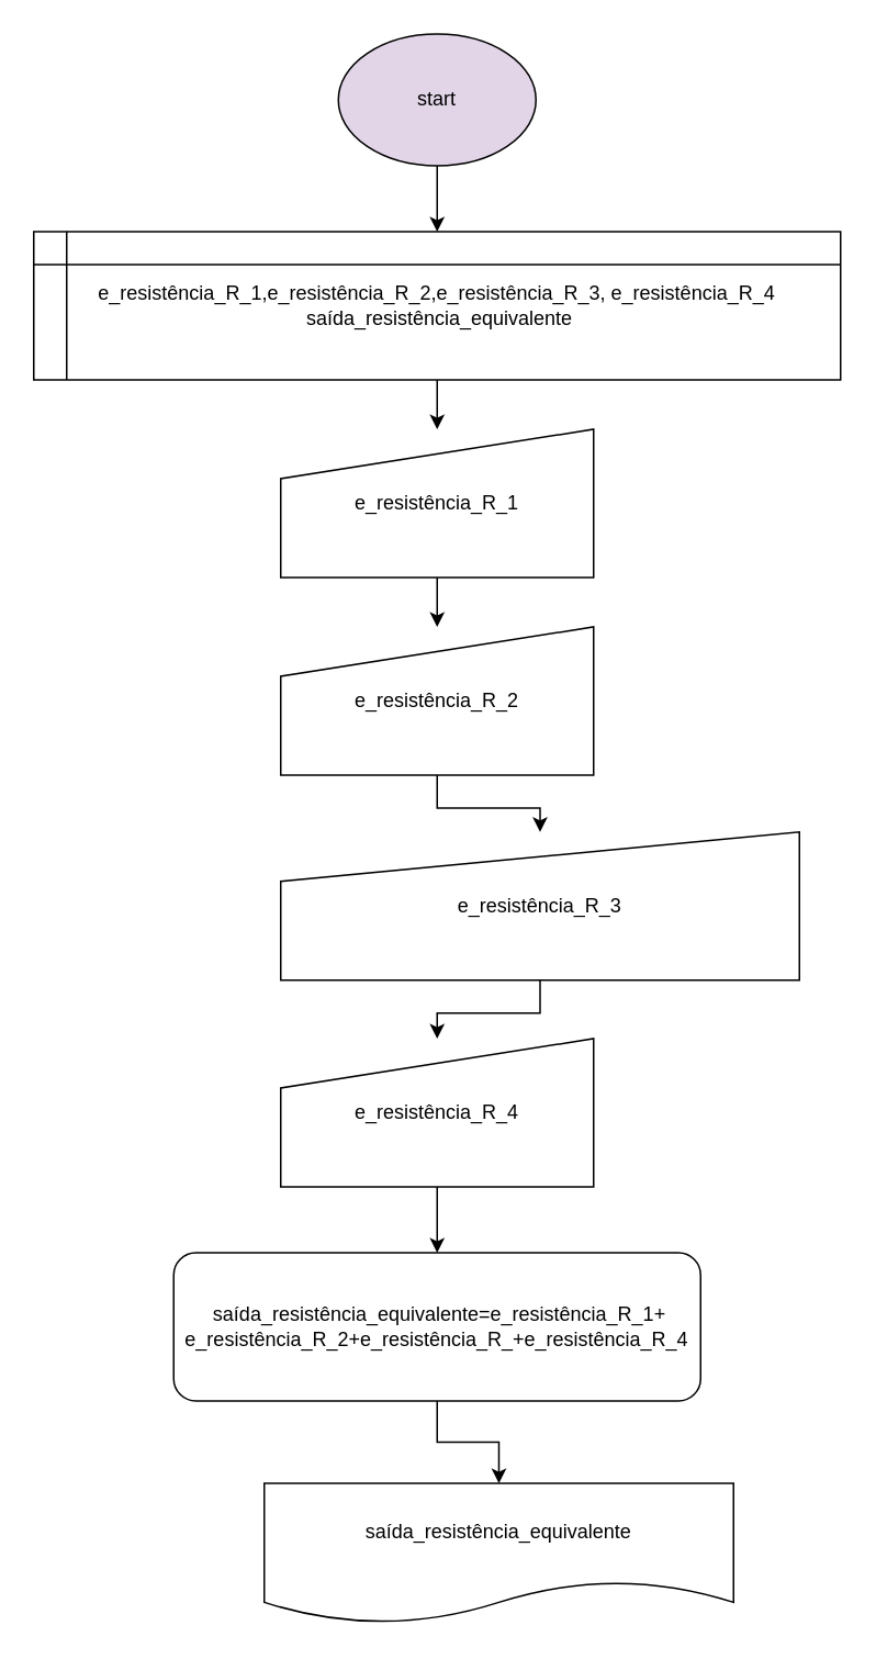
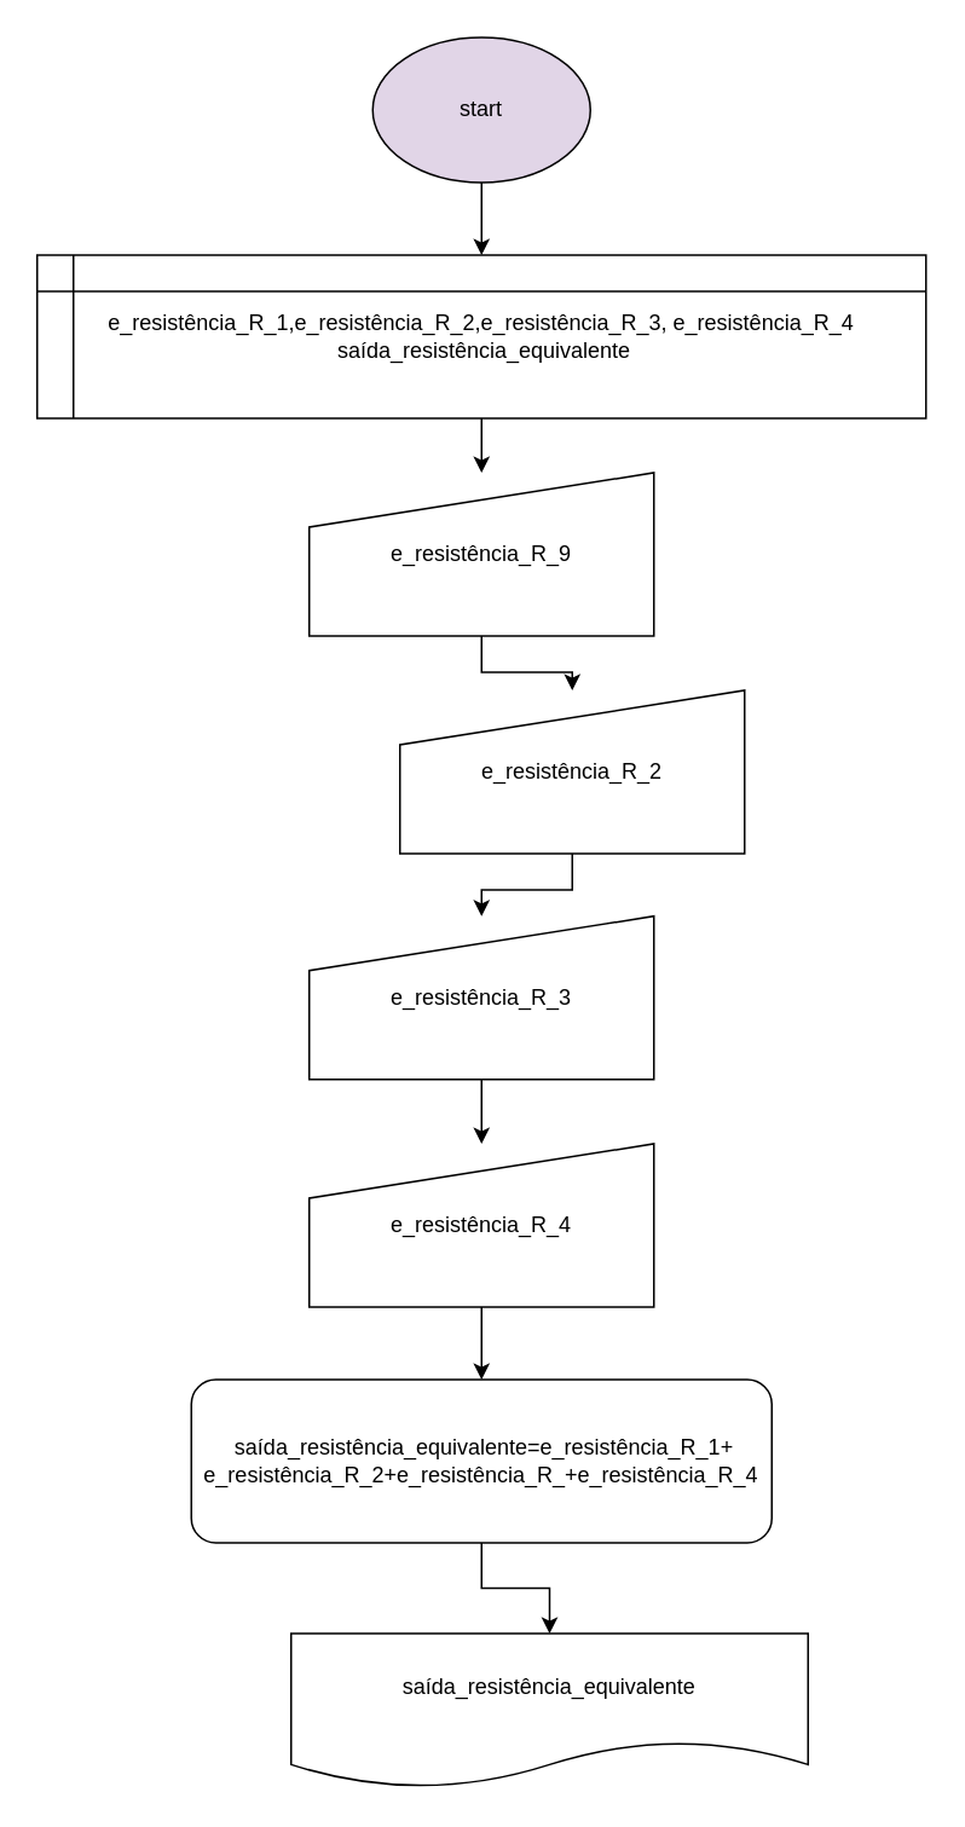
  <mxCell id="0" />
  <mxCell id="1" parent="0" />
  <mxCell id="2" value="" style="edgeStyle=orthogonalEdgeStyle;rounded=0;orthogonalLoop=1;jettySize=auto;html=1;" edge="1" parent="1" source="3" target="5"><mxGeometry relative="1" as="geometry" /></mxCell>
  <mxCell id="3" value="start" style="ellipse;whiteSpace=wrap;html=1;fillColor=#e1d5e7;" vertex="1" parent="1"><mxGeometry x="205" y="20" width="120" height="80" as="geometry" /></mxCell>
  <mxCell id="4" value="" style="edgeStyle=orthogonalEdgeStyle;rounded=0;orthogonalLoop=1;jettySize=auto;html=1;" edge="1" parent="1" source="5" target="7"><mxGeometry relative="1" as="geometry" /></mxCell>
  <mxCell id="5" value="&lt;div&gt;e_resistência_R_1,e_resistência_R_2,e_resistência_R_3, e_resistência_R_4&lt;/div&gt;&amp;nbsp;saída_resistência_equivalente" style="shape=internalStorage;whiteSpace=wrap;html=1;backgroundOutline=1;" vertex="1" parent="1"><mxGeometry x="20" y="140" width="490" height="90" as="geometry" /></mxCell>
  <mxCell id="6" value="" style="edgeStyle=orthogonalEdgeStyle;rounded=0;orthogonalLoop=1;jettySize=auto;html=1;" edge="1" parent="1" source="7" target="9"><mxGeometry relative="1" as="geometry" /></mxCell>
- <mxCell id="7" value="e_resistência_R_1" style="shape=manualInput;whiteSpace=wrap;html=1;" vertex="1" parent="1"><mxGeometry x="170" y="260" width="190" height="90" as="geometry" /></mxCell>
+ <mxCell id="7" value="e_resistência_R_9" style="shape=manualInput;whiteSpace=wrap;html=1;" vertex="1" parent="1"><mxGeometry x="170" y="260" width="190" height="90" as="geometry" /></mxCell>
  <mxCell id="8" value="" style="edgeStyle=orthogonalEdgeStyle;rounded=0;orthogonalLoop=1;jettySize=auto;html=1;" edge="1" parent="1" source="9" target="11"><mxGeometry relative="1" as="geometry" /></mxCell>
- <mxCell id="9" value="e_resistência_R_2" style="shape=manualInput;whiteSpace=wrap;html=1;" vertex="1" parent="1"><mxGeometry x="170" y="380" width="190" height="90" as="geometry" /></mxCell>
+ <mxCell id="9" value="e_resistência_R_2" style="shape=manualInput;whiteSpace=wrap;html=1;" vertex="1" parent="1"><mxGeometry x="220" y="380" width="190" height="90" as="geometry" /></mxCell>
  <mxCell id="10" value="" style="edgeStyle=orthogonalEdgeStyle;rounded=0;orthogonalLoop=1;jettySize=auto;html=1;" edge="1" parent="1" source="11" target="13"><mxGeometry relative="1" as="geometry" /></mxCell>
- <mxCell id="11" value="e_resistência_R_3" style="shape=manualInput;whiteSpace=wrap;html=1;" vertex="1" parent="1"><mxGeometry x="170" y="504.5" width="315" height="90" as="geometry" /></mxCell>
+ <mxCell id="11" value="e_resistência_R_3" style="shape=manualInput;whiteSpace=wrap;html=1;" vertex="1" parent="1"><mxGeometry x="170" y="504.5" width="190" height="90" as="geometry" /></mxCell>
  <mxCell id="12" value="" style="edgeStyle=orthogonalEdgeStyle;rounded=0;orthogonalLoop=1;jettySize=auto;html=1;" edge="1" parent="1" source="13" target="15"><mxGeometry relative="1" as="geometry" /></mxCell>
  <mxCell id="13" value="e_resistência_R_4" style="shape=manualInput;whiteSpace=wrap;html=1;" vertex="1" parent="1"><mxGeometry x="170" y="630" width="190" height="90" as="geometry" /></mxCell>
  <mxCell id="14" value="" style="edgeStyle=orthogonalEdgeStyle;rounded=0;orthogonalLoop=1;jettySize=auto;html=1;" edge="1" parent="1" source="15" target="16"><mxGeometry relative="1" as="geometry" /></mxCell>
  <mxCell id="15" value="&lt;div&gt;&amp;nbsp;saída_resistência_equivalente=e_resistência_R_1+&lt;/div&gt;&lt;div&gt;e_resistência_R_2+e_resistência_R_+e_resistência_R_4&lt;/div&gt;" style="rounded=1;whiteSpace=wrap;html=1;" vertex="1" parent="1"><mxGeometry x="105" y="760" width="320" height="90" as="geometry" /></mxCell>
  <mxCell id="16" value="saída_resistência_equivalente" style="shape=document;whiteSpace=wrap;html=1;boundedLbl=1;" vertex="1" parent="1"><mxGeometry x="160" y="900" width="285" height="85" as="geometry" /></mxCell>
